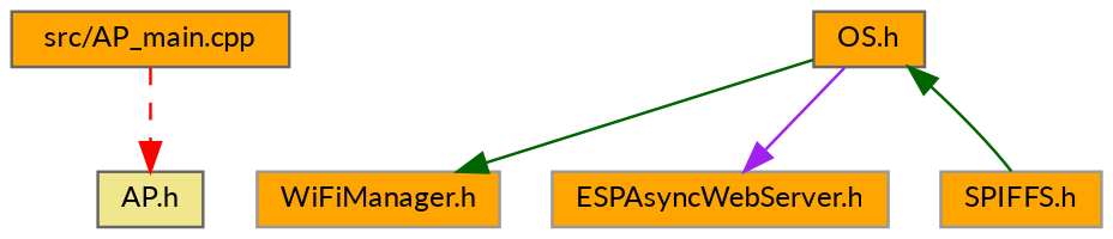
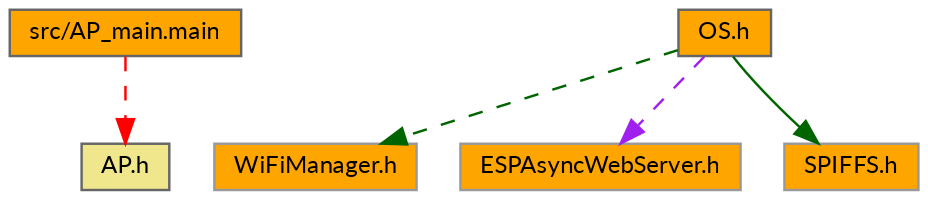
  digraph {
    fontname=Lato
    node [color=grey60 fillcolor=orange fontname=Lato fontsize=10 shape=box style=filled]
    edge [color=darkgreen fontname=Lato fontsize=10 labelfontname=Helvetica labelfontsize=10 style=dashed]
-   n1 [color=gray40 fontcolor=black height=0.2 label="src/AP_main.cpp" width=0.4]
+   n1 [color=gray40 fontcolor=black height=0.2 label="src/AP_main.main" width=0.4]
    n2 [color=grey40 fillcolor=khaki height=0.2 label="AP.h" width=0.4]
    n3 [color=grey40 height=0.2 label="OS.h" width=0.4]
    n4 [height=0.2 label="WiFiManager.h" width=0.4]
    n5 [height=0.2 label="ESPAsyncWebServer.h" width=0.4]
    n6 [height=0.2 label="SPIFFS.h" width=0.4]
    n1 -> n2 [color=red]
-   n3 -> n4 [style=solid]
-   n3 -> n5 [color=purple style=solid]
-   n6 -> n3 [style=solid]
+   n3 -> n4
+   n3 -> n5 [color=purple]
+   n3 -> n6 [style=solid]
  }
